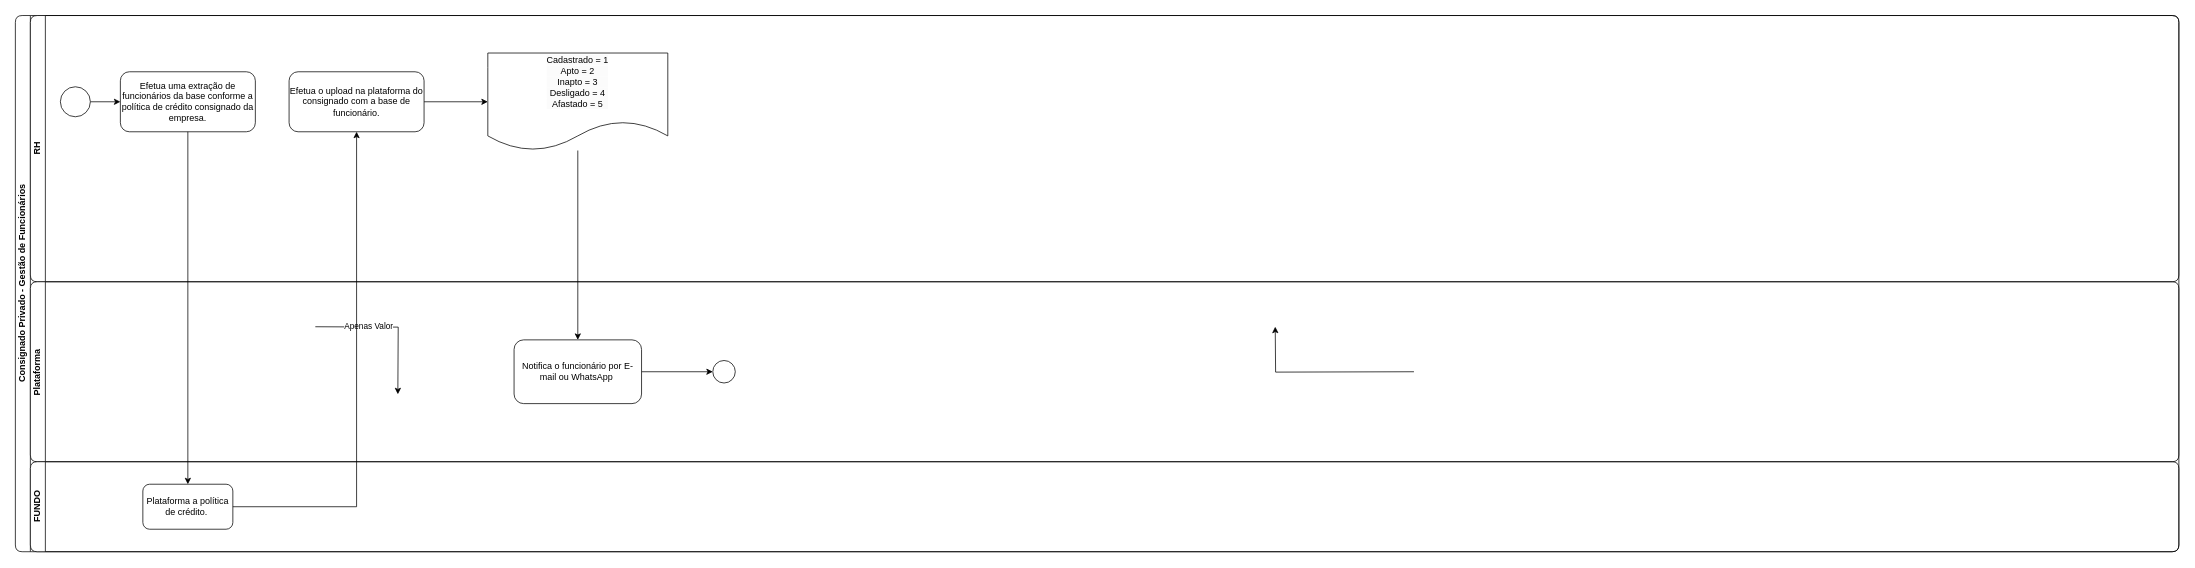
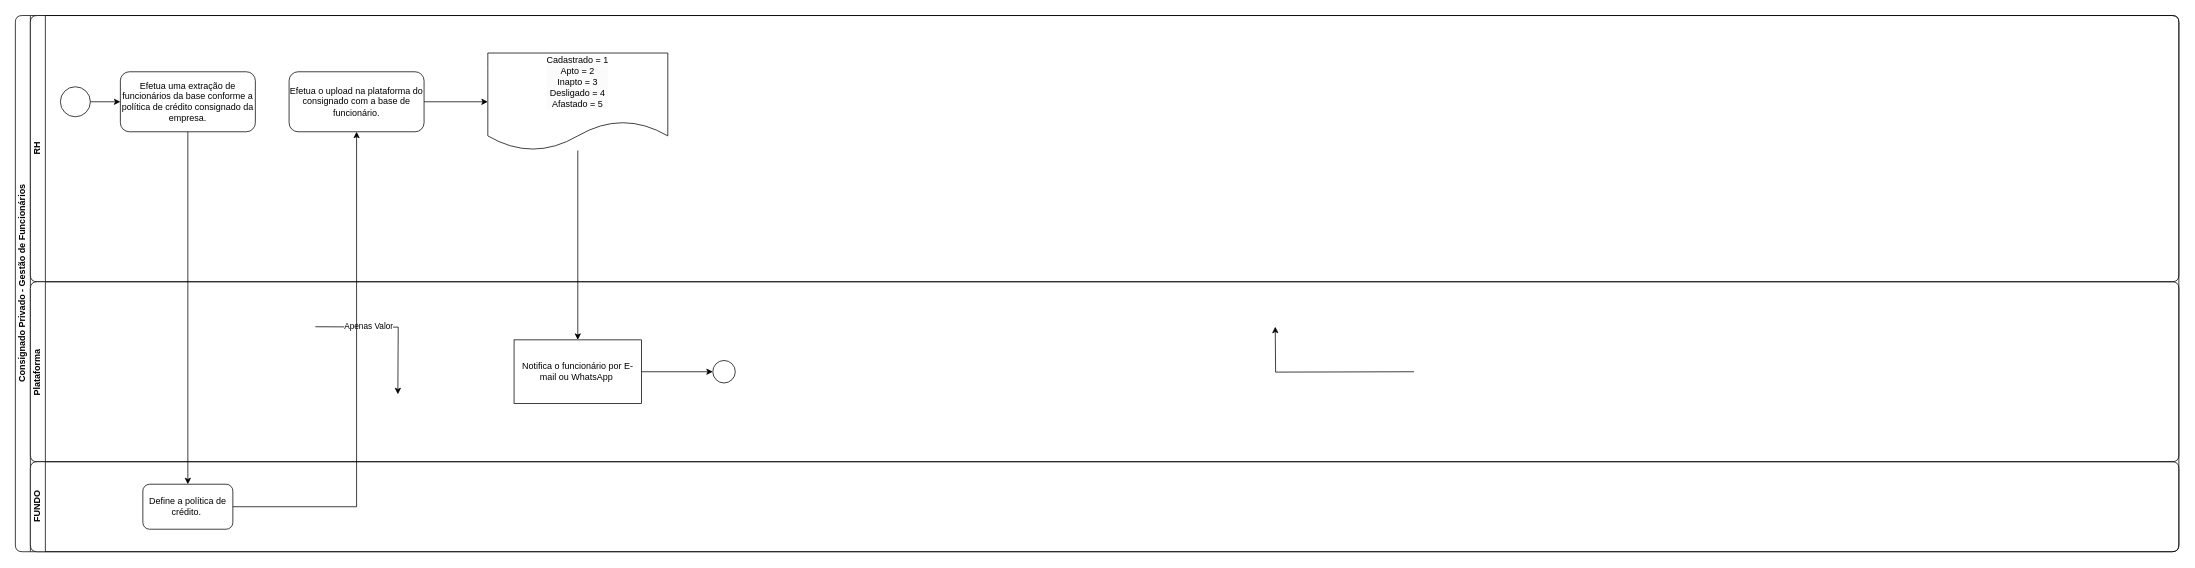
  <mxCell id="0" />
  <mxCell id="1" parent="0" />
  <mxCell id="2" value="Consignado Privado - Gestão de Funcionários" style="swimlane;html=1;childLayout=stackLayout;resizeParent=1;resizeParentMax=0;horizontal=0;startSize=20;horizontalStack=0;rounded=1;" vertex="1" parent="1"><mxGeometry x="20" y="20" width="2885" height="715" as="geometry"><mxRectangle x="40" y="40" width="40" height="140" as="alternateBounds" /></mxGeometry></mxCell>
  <mxCell id="3" value="RH" style="swimlane;html=1;startSize=20;horizontal=0;rounded=1;" vertex="1" parent="2"><mxGeometry x="20" width="2865" height="355" as="geometry" /></mxCell>
  <mxCell id="4" value="" style="edgeStyle=orthogonalEdgeStyle;rounded=1;orthogonalLoop=1;jettySize=auto;html=1;" edge="1" parent="3" source="5" target="6"><mxGeometry relative="1" as="geometry" /></mxCell>
  <mxCell id="5" value="" style="ellipse;whiteSpace=wrap;html=1;rounded=1;" vertex="1" parent="3"><mxGeometry x="40" y="95" width="40" height="40" as="geometry" /></mxCell>
  <mxCell id="6" value="Efetua uma extração de funcionários da base conforme a política de crédito consignado da empresa." style="rounded=1;whiteSpace=wrap;html=1;fontFamily=Helvetica;fontSize=12;fontColor=#000000;align=center;" vertex="1" parent="3"><mxGeometry x="120" y="75" width="180" height="80" as="geometry" /></mxCell>
  <mxCell id="7" value="" style="edgeStyle=orthogonalEdgeStyle;rounded=0;orthogonalLoop=1;jettySize=auto;html=1;entryX=0;entryY=0.5;entryDx=0;entryDy=0;" edge="1" parent="3" source="8" target="9"><mxGeometry relative="1" as="geometry"><mxPoint x="610" y="90" as="targetPoint" /></mxGeometry></mxCell>
  <mxCell id="8" value="Efetua o upload na plataforma do consignado com a base de funcionário." style="rounded=1;whiteSpace=wrap;html=1;fontFamily=Helvetica;fontSize=12;fontColor=#000000;align=center;" vertex="1" parent="3"><mxGeometry x="345" y="75" width="180" height="80" as="geometry" /></mxCell>
  <mxCell id="9" value="&#10;&lt;span style=&quot;color: rgb(0, 0, 0); font-family: Helvetica; font-size: 12px; font-style: normal; font-variant-ligatures: normal; font-variant-caps: normal; font-weight: 400; letter-spacing: normal; orphans: 2; text-align: center; text-indent: 0px; text-transform: none; widows: 2; word-spacing: 0px; -webkit-text-stroke-width: 0px; white-space: normal; background-color: rgb(251, 251, 251); text-decoration-thickness: initial; text-decoration-style: initial; text-decoration-color: initial; display: inline !important; float: none;&quot;&gt;Cadastrado = 1&lt;/span&gt;&lt;div style=&quot;forced-color-adjust: none; color: rgb(0, 0, 0); font-family: Helvetica; font-size: 12px; font-style: normal; font-variant-ligatures: normal; font-variant-caps: normal; font-weight: 400; letter-spacing: normal; orphans: 2; text-align: center; text-indent: 0px; text-transform: none; widows: 2; word-spacing: 0px; -webkit-text-stroke-width: 0px; white-space: normal; background-color: rgb(251, 251, 251); text-decoration-thickness: initial; text-decoration-style: initial; text-decoration-color: initial;&quot;&gt;Apto = 2&lt;/div&gt;&lt;div style=&quot;forced-color-adjust: none; color: rgb(0, 0, 0); font-family: Helvetica; font-size: 12px; font-style: normal; font-variant-ligatures: normal; font-variant-caps: normal; font-weight: 400; letter-spacing: normal; orphans: 2; text-align: center; text-indent: 0px; text-transform: none; widows: 2; word-spacing: 0px; -webkit-text-stroke-width: 0px; white-space: normal; background-color: rgb(251, 251, 251); text-decoration-thickness: initial; text-decoration-style: initial; text-decoration-color: initial;&quot;&gt;Inapto = 3&lt;/div&gt;&lt;div style=&quot;forced-color-adjust: none; color: rgb(0, 0, 0); font-family: Helvetica; font-size: 12px; font-style: normal; font-variant-ligatures: normal; font-variant-caps: normal; font-weight: 400; letter-spacing: normal; orphans: 2; text-align: center; text-indent: 0px; text-transform: none; widows: 2; word-spacing: 0px; -webkit-text-stroke-width: 0px; white-space: normal; background-color: rgb(251, 251, 251); text-decoration-thickness: initial; text-decoration-style: initial; text-decoration-color: initial;&quot;&gt;Desligado = 4&lt;/div&gt;&lt;div style=&quot;forced-color-adjust: none; color: rgb(0, 0, 0); font-family: Helvetica; font-size: 12px; font-style: normal; font-variant-ligatures: normal; font-variant-caps: normal; font-weight: 400; letter-spacing: normal; orphans: 2; text-align: center; text-indent: 0px; text-transform: none; widows: 2; word-spacing: 0px; -webkit-text-stroke-width: 0px; white-space: normal; background-color: rgb(251, 251, 251); text-decoration-thickness: initial; text-decoration-style: initial; text-decoration-color: initial;&quot;&gt;Afastado = 5&lt;/div&gt;&#10;&#10;" style="shape=document;whiteSpace=wrap;html=1;boundedLbl=1;" vertex="1" parent="3"><mxGeometry x="610" y="50" width="240" height="130" as="geometry" /></mxCell>
  <mxCell id="10" value="Plataforma&amp;nbsp;" style="swimlane;html=1;startSize=20;horizontal=0;rounded=1;" vertex="1" parent="2"><mxGeometry x="20" y="355" width="2865" height="240" as="geometry"><mxRectangle x="20" y="120" width="760" height="30" as="alternateBounds" /></mxGeometry></mxCell>
  <mxCell id="11" value="" style="edgeStyle=orthogonalEdgeStyle;rounded=0;orthogonalLoop=1;jettySize=auto;html=1;" edge="1" parent="10"><mxGeometry relative="1" as="geometry"><mxPoint x="605.0" y="60" as="sourcePoint" /></mxGeometry></mxCell>
  <mxCell id="12" value="" style="edgeStyle=orthogonalEdgeStyle;rounded=0;orthogonalLoop=1;jettySize=auto;html=1;entryX=0;entryY=0.5;entryDx=0;entryDy=0;" edge="1" parent="10"><mxGeometry relative="1" as="geometry"><mxPoint x="1660" y="60" as="targetPoint" /><mxPoint x="1845" y="120" as="sourcePoint" /></mxGeometry></mxCell>
  <mxCell id="13" value="" style="edgeStyle=orthogonalEdgeStyle;rounded=0;orthogonalLoop=1;jettySize=auto;html=1;" edge="1" parent="10"><mxGeometry relative="1" as="geometry"><mxPoint x="695" y="30" as="sourcePoint" /></mxGeometry></mxCell>
  <mxCell id="14" value="" style="edgeStyle=orthogonalEdgeStyle;rounded=0;orthogonalLoop=1;jettySize=auto;html=1;" edge="1" parent="10"><mxGeometry relative="1" as="geometry"><mxPoint x="900" y="-30" as="sourcePoint" /></mxGeometry></mxCell>
  <mxCell id="15" value="Aprovado" style="edgeLabel;html=1;align=center;verticalAlign=middle;resizable=0;points=[];" vertex="1" connectable="0" parent="14"><mxGeometry x="0.513" y="-2" relative="1" as="geometry"><mxPoint x="2" y="-27" as="offset" /></mxGeometry></mxCell>
  <mxCell id="16" value="" style="edgeStyle=orthogonalEdgeStyle;rounded=0;orthogonalLoop=1;jettySize=auto;html=1;" edge="1" parent="10"><mxGeometry relative="1" as="geometry"><mxPoint x="755" y="-75" as="sourcePoint" /></mxGeometry></mxCell>
  <mxCell id="17" value="" style="edgeStyle=orthogonalEdgeStyle;rounded=0;orthogonalLoop=1;jettySize=auto;html=1;" edge="1" parent="10"><mxGeometry relative="1" as="geometry"><mxPoint x="950" y="-75" as="sourcePoint" /></mxGeometry></mxCell>
  <mxCell id="18" value="Recusado" style="edgeLabel;html=1;align=center;verticalAlign=middle;resizable=0;points=[];" vertex="1" connectable="0" parent="17"><mxGeometry x="0.349" y="1" relative="1" as="geometry"><mxPoint x="-14" y="1" as="offset" /></mxGeometry></mxCell>
  <mxCell id="19" value="" style="edgeStyle=orthogonalEdgeStyle;rounded=0;orthogonalLoop=1;jettySize=auto;html=1;" edge="1" parent="10"><mxGeometry relative="1" as="geometry"><mxPoint x="1175" y="-75" as="sourcePoint" /></mxGeometry></mxCell>
  <mxCell id="20" value="" style="edgeStyle=orthogonalEdgeStyle;rounded=0;orthogonalLoop=1;jettySize=auto;html=1;" edge="1" parent="10"><mxGeometry relative="1" as="geometry"><mxPoint x="490.03" y="150" as="targetPoint" /><mxPoint x="380" y="60" as="sourcePoint" /></mxGeometry></mxCell>
  <mxCell id="21" value="Apenas Valor" style="edgeLabel;html=1;align=center;verticalAlign=middle;resizable=0;points=[];" vertex="1" connectable="0" parent="20"><mxGeometry x="-0.3" y="1" relative="1" as="geometry"><mxPoint as="offset" /></mxGeometry></mxCell>
  <mxCell id="22" value="" style="edgeStyle=orthogonalEdgeStyle;rounded=0;orthogonalLoop=1;jettySize=auto;html=1;" edge="1" parent="10"><mxGeometry relative="1" as="geometry"><mxPoint x="330" y="100" as="sourcePoint" /></mxGeometry></mxCell>
  <mxCell id="23" value="Split para boleto" style="edgeLabel;html=1;align=center;verticalAlign=middle;resizable=0;points=[];" vertex="1" connectable="0" parent="22"><mxGeometry x="-0.196" y="1" relative="1" as="geometry"><mxPoint x="-1" y="-10" as="offset" /></mxGeometry></mxCell>
  <mxCell id="24" style="edgeStyle=orthogonalEdgeStyle;rounded=0;orthogonalLoop=1;jettySize=auto;html=1;entryX=0.5;entryY=1;entryDx=0;entryDy=0;" edge="1" parent="10"><mxGeometry relative="1" as="geometry"><mxPoint x="565" y="90" as="targetPoint" /></mxGeometry></mxCell>
  <mxCell id="25" value="" style="edgeStyle=orthogonalEdgeStyle;rounded=0;orthogonalLoop=1;jettySize=auto;html=1;" edge="1" parent="10" source="26" target="27"><mxGeometry relative="1" as="geometry" /></mxCell>
- <mxCell id="26" value="Notifica o funcionário por E-mail ou WhatsApp&amp;nbsp;" style="rounded=1;whiteSpace=wrap;html=1;" vertex="1" parent="10"><mxGeometry x="645" y="77.5" width="170" height="85" as="geometry" /></mxCell>
+ <mxCell id="26" value="Notifica o funcionário por E-mail ou WhatsApp&amp;nbsp;" style="whiteSpace=wrap;html=1;rounded=0;" vertex="1" parent="10"><mxGeometry x="645" y="77.5" width="170" height="85" as="geometry" /></mxCell>
  <mxCell id="27" value="" style="ellipse;whiteSpace=wrap;html=1;rounded=1;fillColor=#FFFFFF;" vertex="1" parent="10"><mxGeometry x="910" y="105" width="30" height="30" as="geometry" /></mxCell>
  <mxCell id="28" value="FUNDO" style="swimlane;html=1;startSize=20;horizontal=0;rounded=1;" vertex="1" parent="2"><mxGeometry x="20" y="595" width="2865" height="120" as="geometry" /></mxCell>
  <mxCell id="29" value="" style="edgeStyle=orthogonalEdgeStyle;rounded=0;orthogonalLoop=1;jettySize=auto;html=1;" edge="1" parent="28"><mxGeometry relative="1" as="geometry"><mxPoint x="2585.0" y="53.75" as="sourcePoint" /></mxGeometry></mxCell>
  <mxCell id="30" value="" style="edgeStyle=orthogonalEdgeStyle;rounded=0;orthogonalLoop=1;jettySize=auto;html=1;" edge="1" parent="28"><mxGeometry relative="1" as="geometry"><mxPoint x="2385.0" y="53.75" as="sourcePoint" /></mxGeometry></mxCell>
  <mxCell id="31" value="" style="edgeStyle=orthogonalEdgeStyle;rounded=0;orthogonalLoop=1;jettySize=auto;html=1;" edge="1" parent="28"><mxGeometry relative="1" as="geometry"><mxPoint x="2770.0" y="53.75" as="sourcePoint" /></mxGeometry></mxCell>
- <mxCell id="32" value="Plataforma a política de crédito.&amp;nbsp;" style="whiteSpace=wrap;html=1;fontColor=#000000;rounded=1;" vertex="1" parent="28"><mxGeometry x="150" y="30" width="120" height="60" as="geometry" /></mxCell>
+ <mxCell id="32" value="Define a política de crédito.&amp;nbsp;" style="whiteSpace=wrap;html=1;fontColor=#000000;rounded=1;" vertex="1" parent="28"><mxGeometry x="150" y="30" width="120" height="60" as="geometry" /></mxCell>
  <mxCell id="33" value="" style="edgeStyle=orthogonalEdgeStyle;rounded=0;orthogonalLoop=1;jettySize=auto;html=1;exitX=0.5;exitY=1;exitDx=0;exitDy=0;" edge="1" parent="2"><mxGeometry relative="1" as="geometry"><mxPoint x="2345" y="505" as="sourcePoint" /></mxGeometry></mxCell>
  <mxCell id="34" value="" style="edgeStyle=orthogonalEdgeStyle;rounded=0;orthogonalLoop=1;jettySize=auto;html=1;" edge="1" parent="2"><mxGeometry relative="1" as="geometry"><mxPoint x="1805" y="565" as="sourcePoint" /></mxGeometry></mxCell>
  <mxCell id="35" value="" style="edgeStyle=orthogonalEdgeStyle;rounded=0;orthogonalLoop=1;jettySize=auto;html=1;entryX=0.5;entryY=1;entryDx=0;entryDy=0;" edge="1" parent="2"><mxGeometry relative="1" as="geometry"><mxPoint x="1865" y="691.261" as="sourcePoint" /></mxGeometry></mxCell>
  <mxCell id="36" value="" style="edgeStyle=orthogonalEdgeStyle;rounded=0;orthogonalLoop=1;jettySize=auto;html=1;" edge="1" parent="2"><mxGeometry relative="1" as="geometry"><mxPoint x="1325" y="522.5" as="sourcePoint" /></mxGeometry></mxCell>
  <mxCell id="37" value="" style="edgeStyle=orthogonalEdgeStyle;rounded=0;orthogonalLoop=1;jettySize=auto;html=1;" edge="1" parent="2"><mxGeometry relative="1" as="geometry"><mxPoint x="1385" y="691.261" as="sourcePoint" /></mxGeometry></mxCell>
  <mxCell id="38" value="" style="edgeStyle=orthogonalEdgeStyle;rounded=0;orthogonalLoop=1;jettySize=auto;html=1;" edge="1" parent="2"><mxGeometry relative="1" as="geometry"><mxPoint x="920" y="270" as="sourcePoint" /></mxGeometry></mxCell>
  <mxCell id="39" value="" style="edgeStyle=orthogonalEdgeStyle;rounded=0;orthogonalLoop=1;jettySize=auto;html=1;" edge="1" parent="2"><mxGeometry relative="1" as="geometry"><mxPoint x="1120" y="462.5" as="sourcePoint" /></mxGeometry></mxCell>
  <mxCell id="40" value="" style="edgeStyle=orthogonalEdgeStyle;rounded=0;orthogonalLoop=1;jettySize=auto;html=1;" edge="1" parent="2"><mxGeometry relative="1" as="geometry"><mxPoint x="1180" y="240.043" as="sourcePoint" /></mxGeometry></mxCell>
  <mxCell id="41" value="" style="edgeStyle=orthogonalEdgeStyle;rounded=0;orthogonalLoop=1;jettySize=auto;html=1;" edge="1" parent="2"><mxGeometry relative="1" as="geometry"><mxPoint x="1805" y="430" as="sourcePoint" /></mxGeometry></mxCell>
  <mxCell id="42" value="" style="edgeStyle=orthogonalEdgeStyle;rounded=0;orthogonalLoop=1;jettySize=auto;html=1;" edge="1" parent="2" source="6" target="32"><mxGeometry relative="1" as="geometry" /></mxCell>
  <mxCell id="43" style="edgeStyle=orthogonalEdgeStyle;rounded=0;orthogonalLoop=1;jettySize=auto;html=1;entryX=0.5;entryY=1;entryDx=0;entryDy=0;" edge="1" parent="2" source="32" target="8"><mxGeometry relative="1" as="geometry" /></mxCell>
  <mxCell id="44" value="" style="edgeStyle=orthogonalEdgeStyle;rounded=0;orthogonalLoop=1;jettySize=auto;html=1;" edge="1" parent="2" source="9" target="26"><mxGeometry relative="1" as="geometry"><mxPoint x="750" y="290" as="targetPoint" /></mxGeometry></mxCell>
